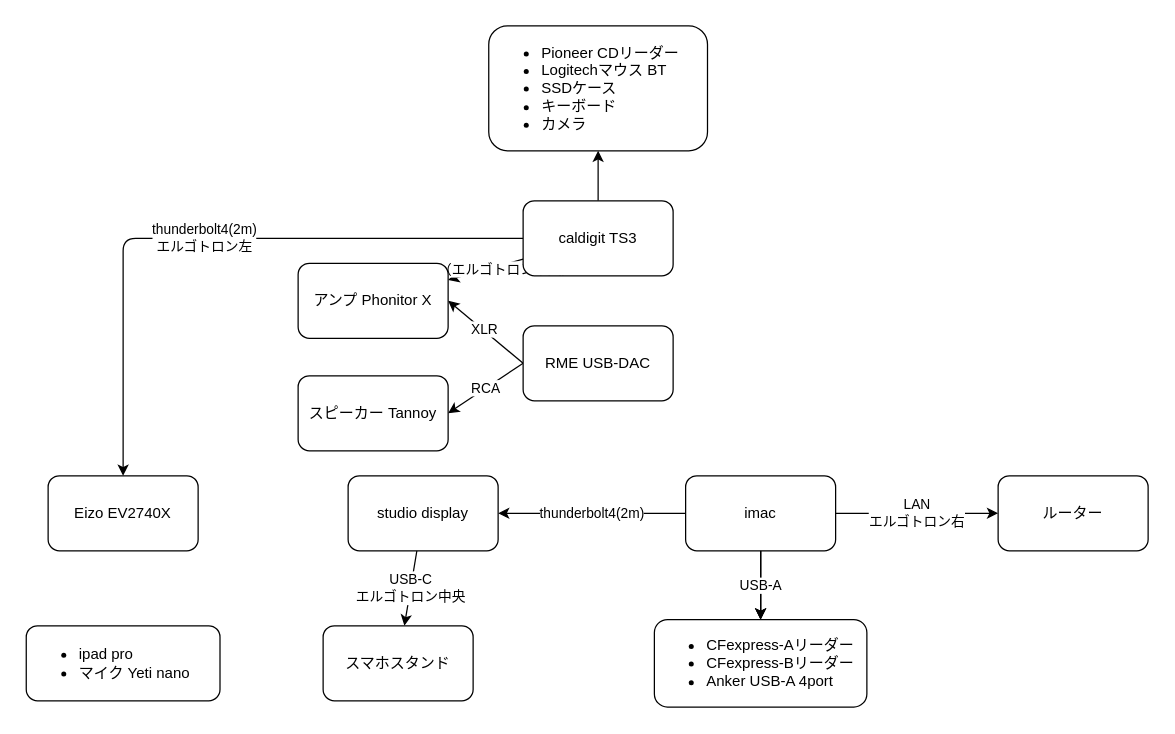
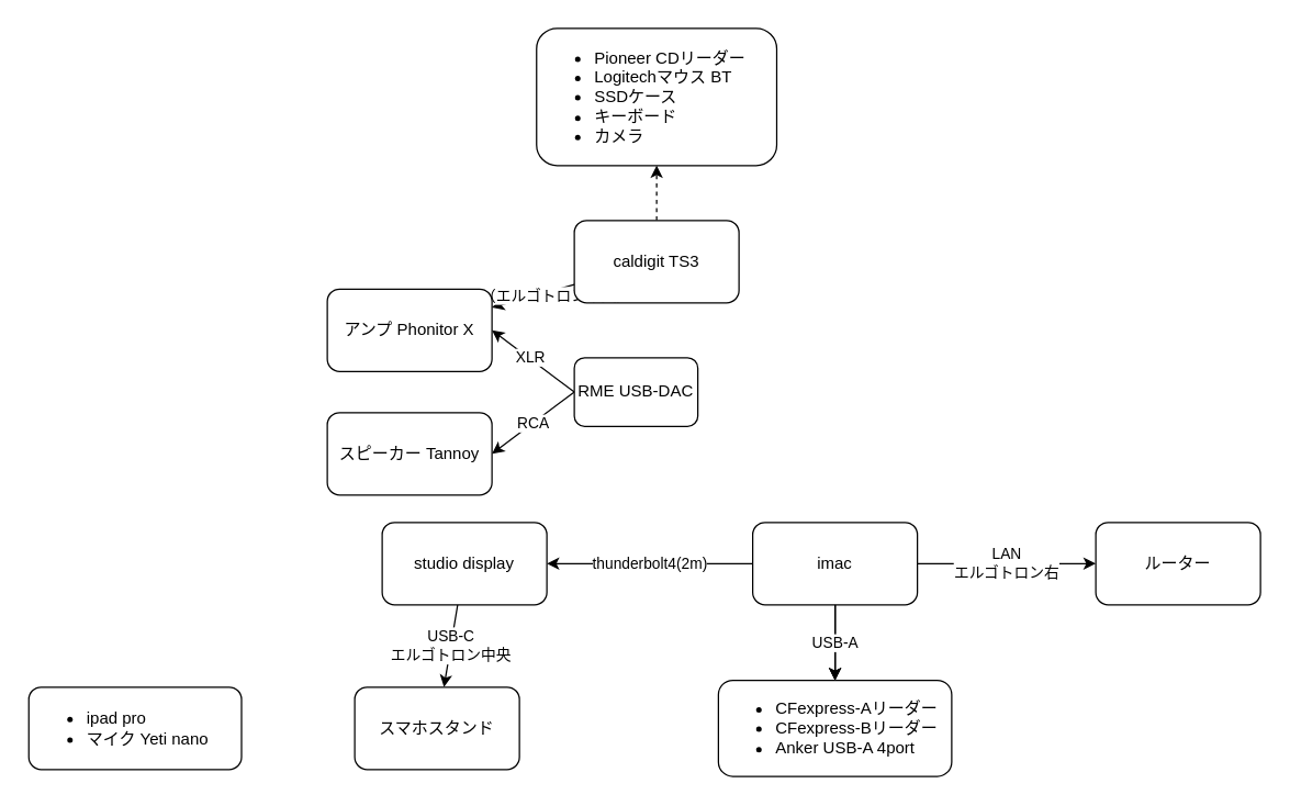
  <mxCell id="0" />
  <mxCell id="1" parent="0" />
  <mxCell id="2" value="" style="edgeStyle=none;html=1;" parent="1" source="7" target="15" edge="1"><mxGeometry relative="1" as="geometry" /></mxCell>
  <mxCell id="3" value="" style="edgeStyle=none;html=1;" parent="1" source="7" target="15" edge="1"><mxGeometry relative="1" as="geometry" /></mxCell>
  <mxCell id="4" value="USB-A" style="edgeStyle=none;html=1;" parent="1" source="7" target="15" edge="1"><mxGeometry relative="1" as="geometry" /></mxCell>
  <mxCell id="5" value="thunderbolt4(2m)" style="edgeStyle=none;html=1;entryX=1;entryY=0.5;entryDx=0;entryDy=0;" parent="1" source="7" target="9" edge="1"><mxGeometry relative="1" as="geometry" /></mxCell>
  <mxCell id="6" value="LAN&lt;br&gt;エルゴトロン右" style="edgeStyle=none;html=1;" parent="1" source="7" target="18" edge="1"><mxGeometry relative="1" as="geometry" /></mxCell>
  <mxCell id="7" value="imac" style="rounded=1;whiteSpace=wrap;html=1;" parent="1" vertex="1"><mxGeometry x="548" y="380" width="120" height="60" as="geometry" /></mxCell>
  <mxCell id="8" value="USB-C&lt;br&gt;エルゴトロン中央" style="edgeStyle=none;html=1;" edge="1" parent="1" source="9" target="25"><mxGeometry relative="1" as="geometry" /></mxCell>
  <mxCell id="9" value="studio display" style="rounded=1;whiteSpace=wrap;html=1;" parent="1" vertex="1"><mxGeometry x="278" y="380" width="120" height="60" as="geometry" /></mxCell>
- <mxCell id="10" value="Eizo EV2740X" style="rounded=1;whiteSpace=wrap;html=1;" parent="1" vertex="1"><mxGeometry x="38" y="380" width="120" height="60" as="geometry" /></mxCell>
- <mxCell id="11" value="" style="edgeStyle=none;html=1;" parent="1" source="14" target="16" edge="1"><mxGeometry relative="1" as="geometry" /></mxCell>
- <mxCell id="12" value="thunderbolt4(2m)&lt;br&gt;エルゴトロン左" style="edgeStyle=none;html=1;entryX=0.5;entryY=0;entryDx=0;entryDy=0;exitX=0;exitY=0.5;exitDx=0;exitDy=0;" parent="1" source="14" target="10" edge="1"><mxGeometry relative="1" as="geometry"><Array as="points"><mxPoint x="98" y="190" /></Array><mxPoint as="offset" /></mxGeometry></mxCell>
+ <mxCell id="11" value="" style="edgeStyle=none;html=1;dashed=1;" parent="1" source="14" target="16" edge="1"><mxGeometry relative="1" as="geometry" /></mxCell>
  <mxCell id="13" value="USB-A（エルゴトロン中央）" style="edgeStyle=none;html=1;" parent="1" source="14" target="23" edge="1"><mxGeometry relative="1" as="geometry"><mxPoint as="offset" /></mxGeometry></mxCell>
  <mxCell id="14" value="caldigit TS3" style="rounded=1;whiteSpace=wrap;html=1;" parent="1" vertex="1"><mxGeometry x="418" y="160" width="120" height="60" as="geometry" /></mxCell>
  <mxCell id="15" value="&lt;ul&gt;&lt;li&gt;CFexpress-Aリーダー&lt;/li&gt;&lt;li&gt;CFexpress-Bリーダー&lt;/li&gt;&lt;li&gt;Anker USB-A 4port&lt;/li&gt;&lt;/ul&gt;" style="whiteSpace=wrap;html=1;rounded=1;align=left;" parent="1" vertex="1"><mxGeometry x="523" y="495" width="170" height="70" as="geometry" /></mxCell>
  <mxCell id="16" value="&lt;ul&gt;&lt;li&gt;Pioneer CDリーダー&lt;/li&gt;&lt;li&gt;Logitechマウス BT&lt;/li&gt;&lt;li&gt;SSDケース&lt;/li&gt;&lt;li&gt;キーボード&lt;/li&gt;&lt;li&gt;カメラ&lt;/li&gt;&lt;/ul&gt;" style="rounded=1;whiteSpace=wrap;html=1;align=left;" parent="1" vertex="1"><mxGeometry x="390.5" y="20" width="175" height="100" as="geometry" /></mxCell>
  <mxCell id="17" value="&lt;div style=&quot;&quot;&gt;&lt;ul&gt;&lt;li&gt;&lt;span style=&quot;background-color: initial;&quot;&gt;ipad pro&lt;/span&gt;&lt;/li&gt;&lt;li&gt;&lt;span style=&quot;background-color: initial;&quot;&gt;マイク Yeti nano&lt;/span&gt;&lt;/li&gt;&lt;/ul&gt;&lt;/div&gt;" style="whiteSpace=wrap;html=1;rounded=1;align=left;" parent="1" vertex="1"><mxGeometry x="20.5" y="500" width="155" height="60" as="geometry" /></mxCell>
  <mxCell id="18" value="ルーター" style="whiteSpace=wrap;html=1;rounded=1;" parent="1" vertex="1"><mxGeometry x="798" y="380" width="120" height="60" as="geometry" /></mxCell>
  <mxCell id="19" value="" style="edgeStyle=none;html=1;exitX=0;exitY=0.5;exitDx=0;exitDy=0;entryX=1;entryY=0.5;entryDx=0;entryDy=0;" parent="1" source="22" target="23" edge="1"><mxGeometry relative="1" as="geometry"><mxPoint x="418" y="283" as="sourcePoint" /></mxGeometry></mxCell>
  <mxCell id="20" value="XLR" style="edgeLabel;html=1;align=center;verticalAlign=middle;resizable=0;points=[];" vertex="1" connectable="0" parent="19"><mxGeometry x="0.082" y="-1" relative="1" as="geometry"><mxPoint as="offset" /></mxGeometry></mxCell>
  <mxCell id="21" value="RCA" style="edgeStyle=none;html=1;entryX=1;entryY=0.5;entryDx=0;entryDy=0;exitX=0;exitY=0.5;exitDx=0;exitDy=0;" parent="1" source="22" target="24" edge="1"><mxGeometry relative="1" as="geometry" /></mxCell>
- <mxCell id="22" value="RME USB-DAC" style="whiteSpace=wrap;html=1;rounded=1;" parent="1" vertex="1"><mxGeometry x="418" y="260" width="120" height="60" as="geometry" /></mxCell>
+ <mxCell id="22" value="RME USB-DAC" style="whiteSpace=wrap;html=1;rounded=1;" parent="1" vertex="1"><mxGeometry x="418" y="260" width="90" height="50" as="geometry" /></mxCell>
  <mxCell id="23" value="アンプ Phonitor X" style="whiteSpace=wrap;html=1;rounded=1;" parent="1" vertex="1"><mxGeometry x="238" y="210" width="120" height="60" as="geometry" /></mxCell>
  <mxCell id="24" value="スピーカー Tannoy" style="whiteSpace=wrap;html=1;rounded=1;" parent="1" vertex="1"><mxGeometry x="238" y="300" width="120" height="60" as="geometry" /></mxCell>
  <mxCell id="25" value="スマホスタンド" style="whiteSpace=wrap;html=1;rounded=1;" vertex="1" parent="1"><mxGeometry x="258" y="500" width="120" height="60" as="geometry" /></mxCell>
